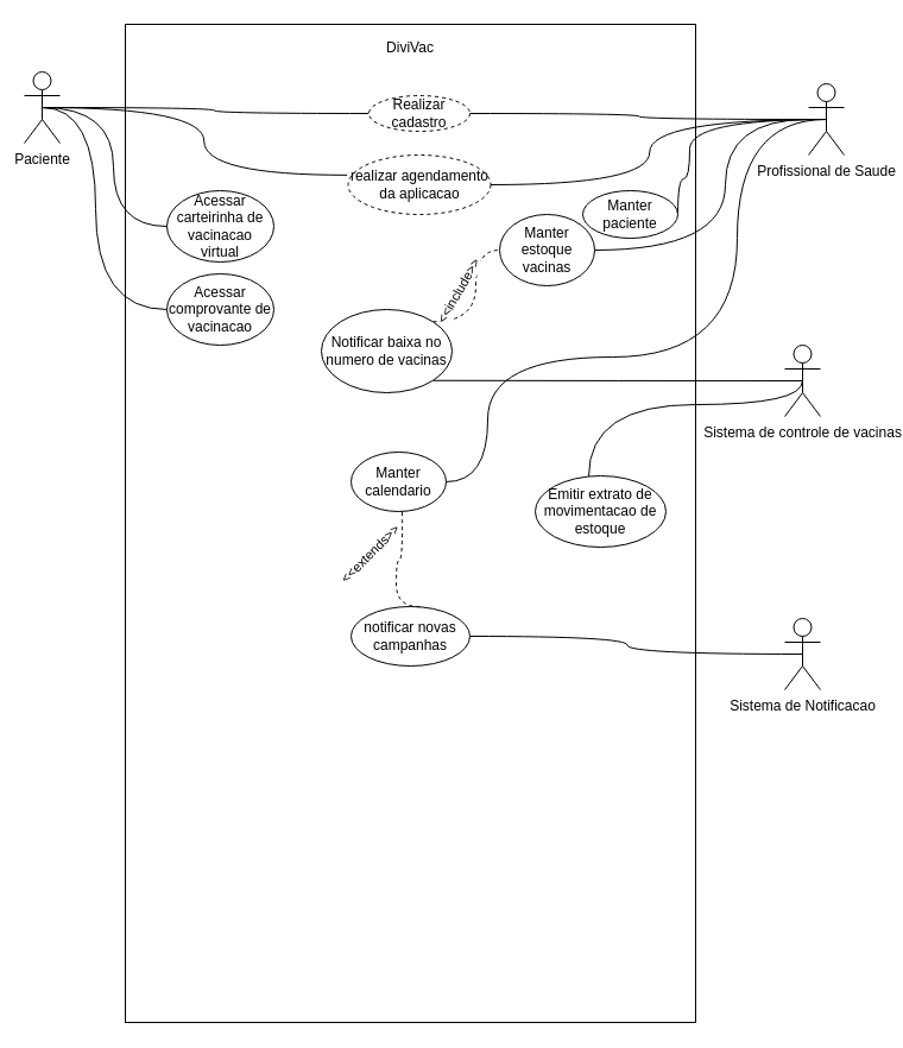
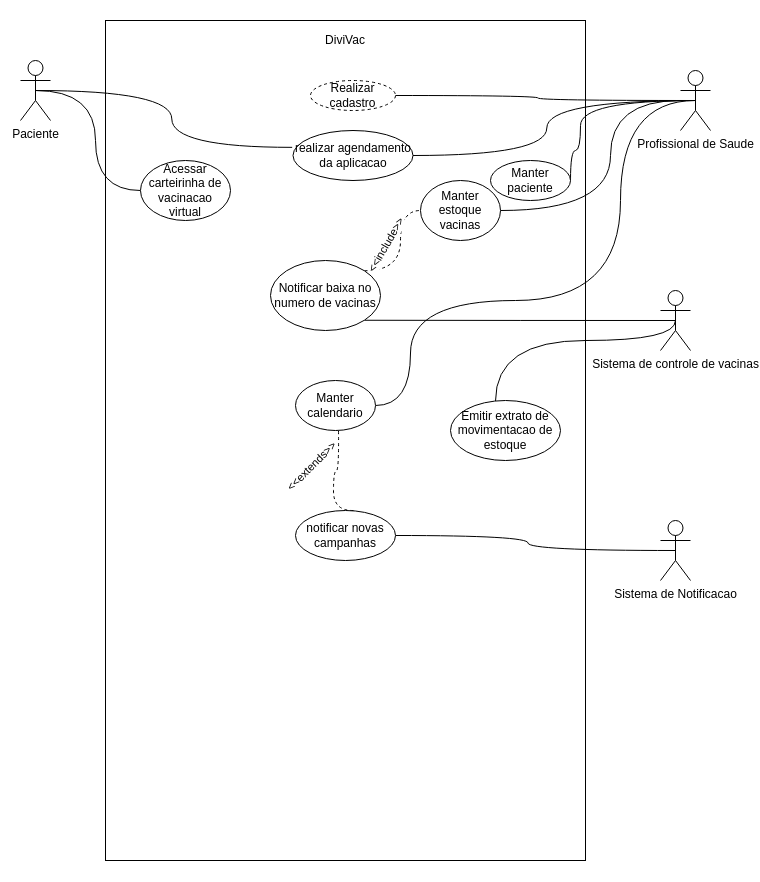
  <mxCell id="0" />
  <mxCell id="1" parent="0" />
  <mxCell id="2" value="" style="rounded=0;whiteSpace=wrap;html=1;" vertex="1" parent="1"><mxGeometry x="105" y="20" width="480" height="840" as="geometry" /></mxCell>
  <mxCell id="3" style="edgeStyle=orthogonalEdgeStyle;orthogonalLoop=1;jettySize=auto;html=1;exitX=0.5;exitY=0.5;exitDx=0;exitDy=0;exitPerimeter=0;entryX=1;entryY=0.5;entryDx=0;entryDy=0;endArrow=none;endFill=0;curved=1;" edge="1" parent="1" source="8" target="19"><mxGeometry relative="1" as="geometry" /></mxCell>
  <mxCell id="4" style="edgeStyle=orthogonalEdgeStyle;curved=1;orthogonalLoop=1;jettySize=auto;html=1;endArrow=none;endFill=0;entryX=1;entryY=0.5;entryDx=0;entryDy=0;" edge="1" parent="1" source="8" target="22"><mxGeometry relative="1" as="geometry"><Array as="points"><mxPoint x="610" y="100" /><mxPoint x="610" y="210" /></Array></mxGeometry></mxCell>
  <mxCell id="5" style="edgeStyle=orthogonalEdgeStyle;curved=1;orthogonalLoop=1;jettySize=auto;html=1;exitX=0.5;exitY=0.5;exitDx=0;exitDy=0;exitPerimeter=0;entryX=1;entryY=0.5;entryDx=0;entryDy=0;endArrow=none;endFill=0;" edge="1" parent="1" source="8" target="23"><mxGeometry relative="1" as="geometry"><Array as="points"><mxPoint x="620" y="100" /><mxPoint x="620" y="300" /><mxPoint x="410" y="300" /><mxPoint x="410" y="405" /></Array></mxGeometry></mxCell>
  <mxCell id="6" style="edgeStyle=orthogonalEdgeStyle;curved=1;orthogonalLoop=1;jettySize=auto;html=1;exitX=0.5;exitY=0.5;exitDx=0;exitDy=0;exitPerimeter=0;entryX=1;entryY=0.5;entryDx=0;entryDy=0;endArrow=none;endFill=0;" edge="1" parent="1" source="8" target="21"><mxGeometry relative="1" as="geometry"><Array as="points"><mxPoint x="580" y="100" /><mxPoint x="580" y="150" /></Array></mxGeometry></mxCell>
  <mxCell id="7" style="edgeStyle=orthogonalEdgeStyle;curved=1;orthogonalLoop=1;jettySize=auto;html=1;exitX=0.5;exitY=0.5;exitDx=0;exitDy=0;exitPerimeter=0;endArrow=none;endFill=0;" edge="1" parent="1" source="8" target="33"><mxGeometry relative="1" as="geometry" /></mxCell>
  <mxCell id="8" value="Profissional de Saude" style="shape=umlActor;verticalLabelPosition=bottom;verticalAlign=top;html=1;outlineConnect=0;" vertex="1" parent="1"><mxGeometry x="680" y="70" width="30" height="60" as="geometry" /></mxCell>
- <mxCell id="9" style="edgeStyle=orthogonalEdgeStyle;orthogonalLoop=1;jettySize=auto;html=1;exitX=0.5;exitY=0.5;exitDx=0;exitDy=0;exitPerimeter=0;endArrow=none;endFill=0;curved=1;" edge="1" parent="1" source="13" target="19"><mxGeometry relative="1" as="geometry" /></mxCell>
  <mxCell id="10" style="edgeStyle=orthogonalEdgeStyle;curved=1;orthogonalLoop=1;jettySize=auto;html=1;exitX=0.5;exitY=0.5;exitDx=0;exitDy=0;exitPerimeter=0;endArrow=none;endFill=0;entryX=0;entryY=0.5;entryDx=0;entryDy=0;" edge="1" parent="1" source="13" target="30"><mxGeometry relative="1" as="geometry" /></mxCell>
- <mxCell id="11" style="edgeStyle=orthogonalEdgeStyle;curved=1;orthogonalLoop=1;jettySize=auto;html=1;exitX=0.5;exitY=0.5;exitDx=0;exitDy=0;exitPerimeter=0;entryX=0;entryY=0.5;entryDx=0;entryDy=0;endArrow=none;endFill=0;" edge="1" parent="1" source="13" target="31"><mxGeometry relative="1" as="geometry"><Array as="points"><mxPoint x="80" y="90" /><mxPoint x="80" y="260" /></Array></mxGeometry></mxCell>
  <mxCell id="12" style="edgeStyle=orthogonalEdgeStyle;curved=1;orthogonalLoop=1;jettySize=auto;html=1;exitX=0.5;exitY=0.5;exitDx=0;exitDy=0;exitPerimeter=0;entryX=-0.007;entryY=0.337;entryDx=0;entryDy=0;entryPerimeter=0;endArrow=none;endFill=0;" edge="1" parent="1" source="13" target="33"><mxGeometry relative="1" as="geometry" /></mxCell>
  <mxCell id="13" value="Paciente" style="shape=umlActor;verticalLabelPosition=bottom;verticalAlign=top;html=1;outlineConnect=0;" vertex="1" parent="1"><mxGeometry x="20" y="60" width="30" height="60" as="geometry" /></mxCell>
  <mxCell id="14" style="edgeStyle=orthogonalEdgeStyle;curved=1;orthogonalLoop=1;jettySize=auto;html=1;exitX=0.5;exitY=0.5;exitDx=0;exitDy=0;exitPerimeter=0;entryX=1;entryY=1;entryDx=0;entryDy=0;endArrow=none;endFill=0;" edge="1" parent="1" source="16" target="26"><mxGeometry relative="1" as="geometry" /></mxCell>
  <mxCell id="15" style="edgeStyle=orthogonalEdgeStyle;curved=1;orthogonalLoop=1;jettySize=auto;html=1;exitX=0.5;exitY=0.5;exitDx=0;exitDy=0;exitPerimeter=0;endArrow=none;endFill=0;" edge="1" parent="1" source="16" target="32"><mxGeometry relative="1" as="geometry"><Array as="points"><mxPoint x="675" y="340" /><mxPoint x="495" y="340" /></Array></mxGeometry></mxCell>
  <mxCell id="16" value="Sistema de controle de vacinas" style="shape=umlActor;verticalLabelPosition=bottom;verticalAlign=top;html=1;outlineConnect=0;" vertex="1" parent="1"><mxGeometry x="660" y="290" width="30" height="60" as="geometry" /></mxCell>
  <mxCell id="17" style="edgeStyle=orthogonalEdgeStyle;curved=1;orthogonalLoop=1;jettySize=auto;html=1;exitX=0.5;exitY=0.5;exitDx=0;exitDy=0;exitPerimeter=0;endArrow=none;endFill=0;" edge="1" parent="1" source="18" target="29"><mxGeometry relative="1" as="geometry" /></mxCell>
  <mxCell id="18" value="Sistema de Notificacao" style="shape=umlActor;verticalLabelPosition=bottom;verticalAlign=top;html=1;outlineConnect=0;" vertex="1" parent="1"><mxGeometry x="660" y="520" width="30" height="60" as="geometry" /></mxCell>
  <mxCell id="19" value="Realizar cadastro" style="ellipse;whiteSpace=wrap;html=1;dashed=1;" vertex="1" parent="1"><mxGeometry x="310" y="80" width="85" height="30" as="geometry" /></mxCell>
  <mxCell id="20" value="DiviVac" style="text;html=1;strokeColor=none;fillColor=none;align=center;verticalAlign=middle;whiteSpace=wrap;rounded=0;" vertex="1" parent="1"><mxGeometry x="110" y="30" width="470" height="20" as="geometry" /></mxCell>
  <mxCell id="21" value="Manter paciente" style="ellipse;whiteSpace=wrap;html=1;" vertex="1" parent="1"><mxGeometry x="490" y="160" width="80" height="40" as="geometry" /></mxCell>
  <mxCell id="22" value="Manter estoque vacinas" style="ellipse;whiteSpace=wrap;html=1;" vertex="1" parent="1"><mxGeometry x="420" y="180" width="80" height="60" as="geometry" /></mxCell>
  <mxCell id="23" value="Manter calendario" style="ellipse;whiteSpace=wrap;html=1;" vertex="1" parent="1"><mxGeometry x="295" y="380" width="80" height="50" as="geometry" /></mxCell>
  <mxCell id="24" style="edgeStyle=orthogonalEdgeStyle;curved=1;orthogonalLoop=1;jettySize=auto;html=1;exitX=1;exitY=0;exitDx=0;exitDy=0;entryX=0;entryY=0.5;entryDx=0;entryDy=0;endArrow=none;endFill=0;dashed=1;" edge="1" parent="1" source="26" target="22"><mxGeometry relative="1" as="geometry" /></mxCell>
  <mxCell id="25" value="&amp;lt;&amp;lt;include&amp;gt;&amp;gt;" style="edgeLabel;html=1;align=center;verticalAlign=middle;resizable=0;points=[];rotation=-60;" vertex="1" connectable="0" parent="24"><mxGeometry x="-0.088" y="2" relative="1" as="geometry"><mxPoint x="-13" y="-8" as="offset" /></mxGeometry></mxCell>
  <mxCell id="26" value="Notificar baixa no numero de vacinas" style="ellipse;whiteSpace=wrap;html=1;" vertex="1" parent="1"><mxGeometry x="270" y="260" width="110" height="70" as="geometry" /></mxCell>
  <mxCell id="27" style="edgeStyle=orthogonalEdgeStyle;curved=1;orthogonalLoop=1;jettySize=auto;html=1;exitX=0.5;exitY=0;exitDx=0;exitDy=0;entryX=0.5;entryY=1;entryDx=0;entryDy=0;endArrow=none;endFill=0;dashed=1;" edge="1" parent="1"><mxGeometry relative="1" as="geometry"><mxPoint x="353" y="510" as="sourcePoint" /><mxPoint x="338" y="430" as="targetPoint" /></mxGeometry></mxCell>
  <mxCell id="28" value="&amp;lt;&amp;lt;extends&amp;gt;&amp;gt;" style="edgeLabel;html=1;align=center;verticalAlign=middle;resizable=0;points=[];rotation=-45;" vertex="1" connectable="0" parent="27"><mxGeometry x="0.326" y="-3" relative="1" as="geometry"><mxPoint x="-31" as="offset" /></mxGeometry></mxCell>
  <mxCell id="29" value="notificar novas campanhas" style="ellipse;whiteSpace=wrap;html=1;" vertex="1" parent="1"><mxGeometry x="295" y="510" width="100" height="50" as="geometry" /></mxCell>
  <mxCell id="30" value="Acessar carteirinha de vacinacao virtual" style="ellipse;whiteSpace=wrap;html=1;" vertex="1" parent="1"><mxGeometry x="140" y="160" width="90" height="60" as="geometry" /></mxCell>
- <mxCell id="31" value="Acessar comprovante de vacinacao" style="ellipse;whiteSpace=wrap;html=1;" vertex="1" parent="1"><mxGeometry x="140" y="230" width="90" height="60" as="geometry" /></mxCell>
  <mxCell id="32" value="Emitir extrato de movimentacao de estoque" style="ellipse;whiteSpace=wrap;html=1;" vertex="1" parent="1"><mxGeometry x="450" y="400" width="110" height="60" as="geometry" /></mxCell>
- <mxCell id="33" value="realizar agendamento da aplicacao" style="ellipse;whiteSpace=wrap;html=1;dashed=1;" vertex="1" parent="1"><mxGeometry x="292.5" y="130" width="120" height="50" as="geometry" /></mxCell>
+ <mxCell id="33" value="realizar agendamento da aplicacao" style="ellipse;whiteSpace=wrap;html=1;" vertex="1" parent="1"><mxGeometry x="292.5" y="130" width="120" height="50" as="geometry" /></mxCell>
